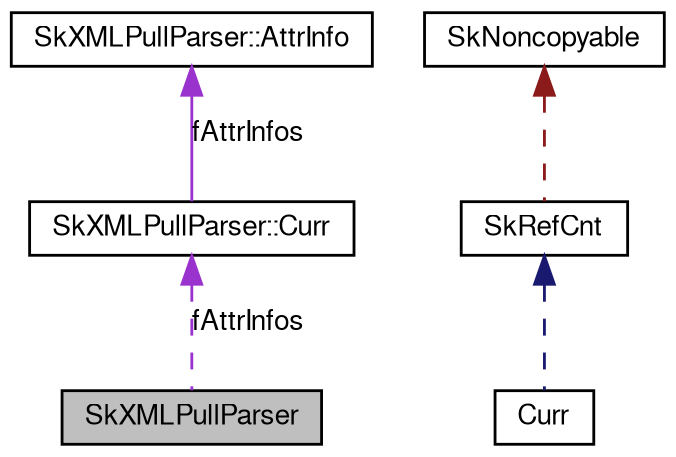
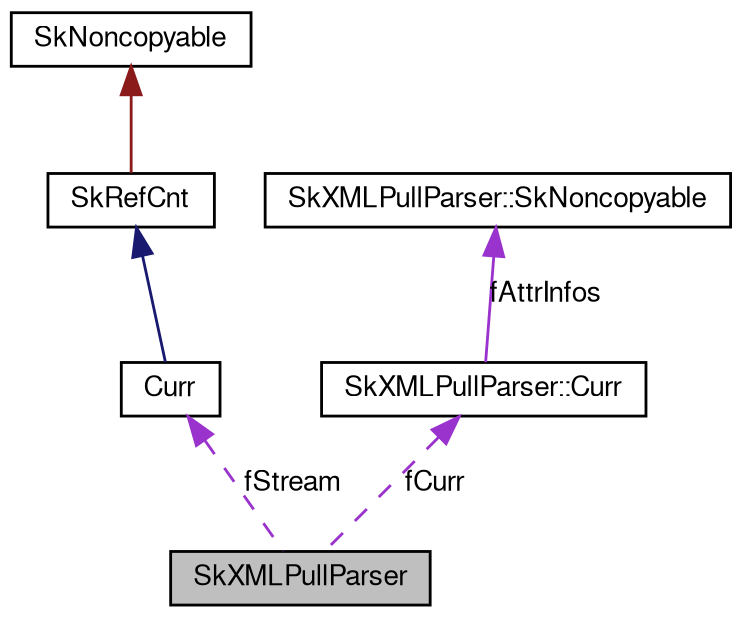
  digraph {
    node [color=black fillcolor=white fontname=FreeSans fontsize=10 shape=record style=filled]
    edge [color=darkorchid3 dir=back fontname=FreeSans fontsize=10 labelfontname=FreeSans labelfontsize=10 style=solid]
    n1 [fillcolor=grey75 fontcolor=black height=0.2 label=SkXMLPullParser width=0.4]
    n2 [height=0.2 label=Curr width=0.4]
    n3 [height=0.2 label=SkRefCnt width=0.4]
    n4 [height=0.2 label=SkNoncopyable width=0.4]
    n5 [height=0.2 label="SkXMLPullParser::Curr" width=0.4]
-   n6 [height=0.2 label="SkXMLPullParser::AttrInfo" width=0.4]
-   n3 -> n2 [color=midnightblue style=dashed]
-   n4 -> n3 [color=firebrick4 style=dashed]
-   n5 -> n1 [label=fAttrInfos style=dashed]
+   n6 [height=0.2 label="SkXMLPullParser::SkNoncopyable" width=0.4]
+   n2 -> n1 [label=fStream style=dashed]
+   n3 -> n2 [color=midnightblue]
+   n4 -> n3 [color=firebrick4]
+   n5 -> n1 [label=fCurr style=dashed]
    n6 -> n5 [label=fAttrInfos]
  }
